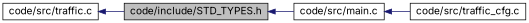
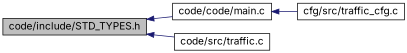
  digraph {
    fontname=Inter
    rankdir=LR
    node [color=black fillcolor=white fontname=Inter fontsize=14 shape=record style=filled]
    edge [color=midnightblue dir=back fontname=Inter fontsize=14 labelfontname=Helvetica labelfontsize=14 style=solid]
    n1 [fillcolor=grey75 fontcolor=black height=0.2 label="code/include/STD_TYPES.h" width=0.4]
-   n2 [height=0.2 label="code/src/main.c" width=0.4]
+   n2 [height=0.2 label="code/code/main.c" width=0.4]
    n3 [height=0.2 label="code/src/traffic.c" width=0.4]
-   n4 [height=0.2 label="code/src/traffic_cfg.c" width=0.4]
+   n4 [height=0.2 label="cfg/src/traffic_cfg.c" width=0.4]
    n1 -> n2
-   n3 -> n1
+   n1 -> n3
    n2 -> n4
  }
